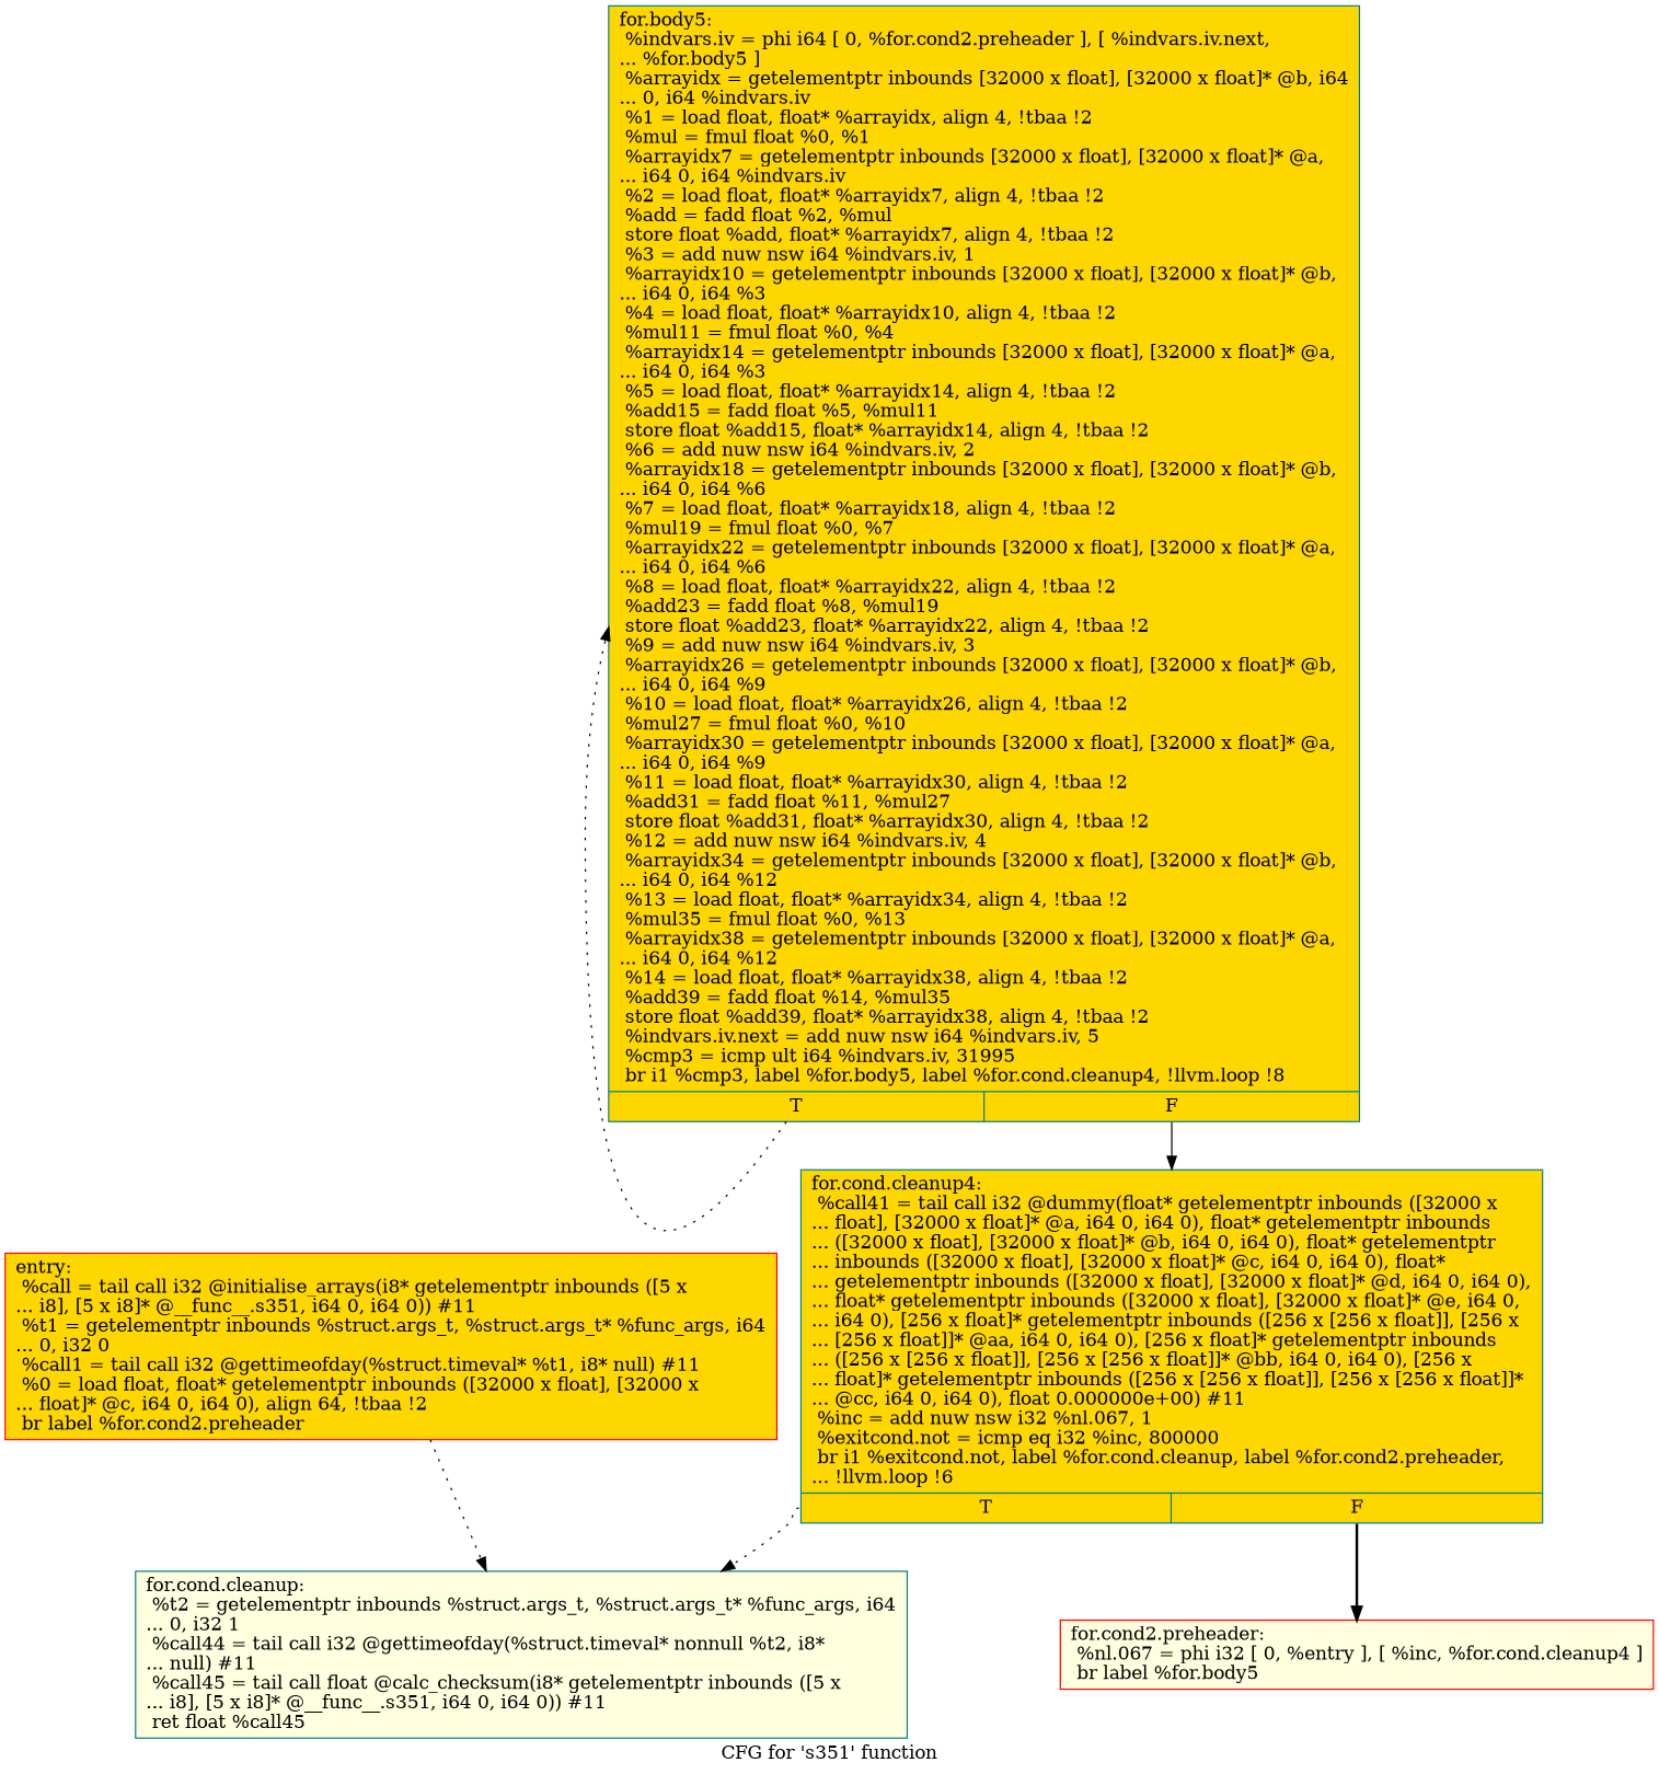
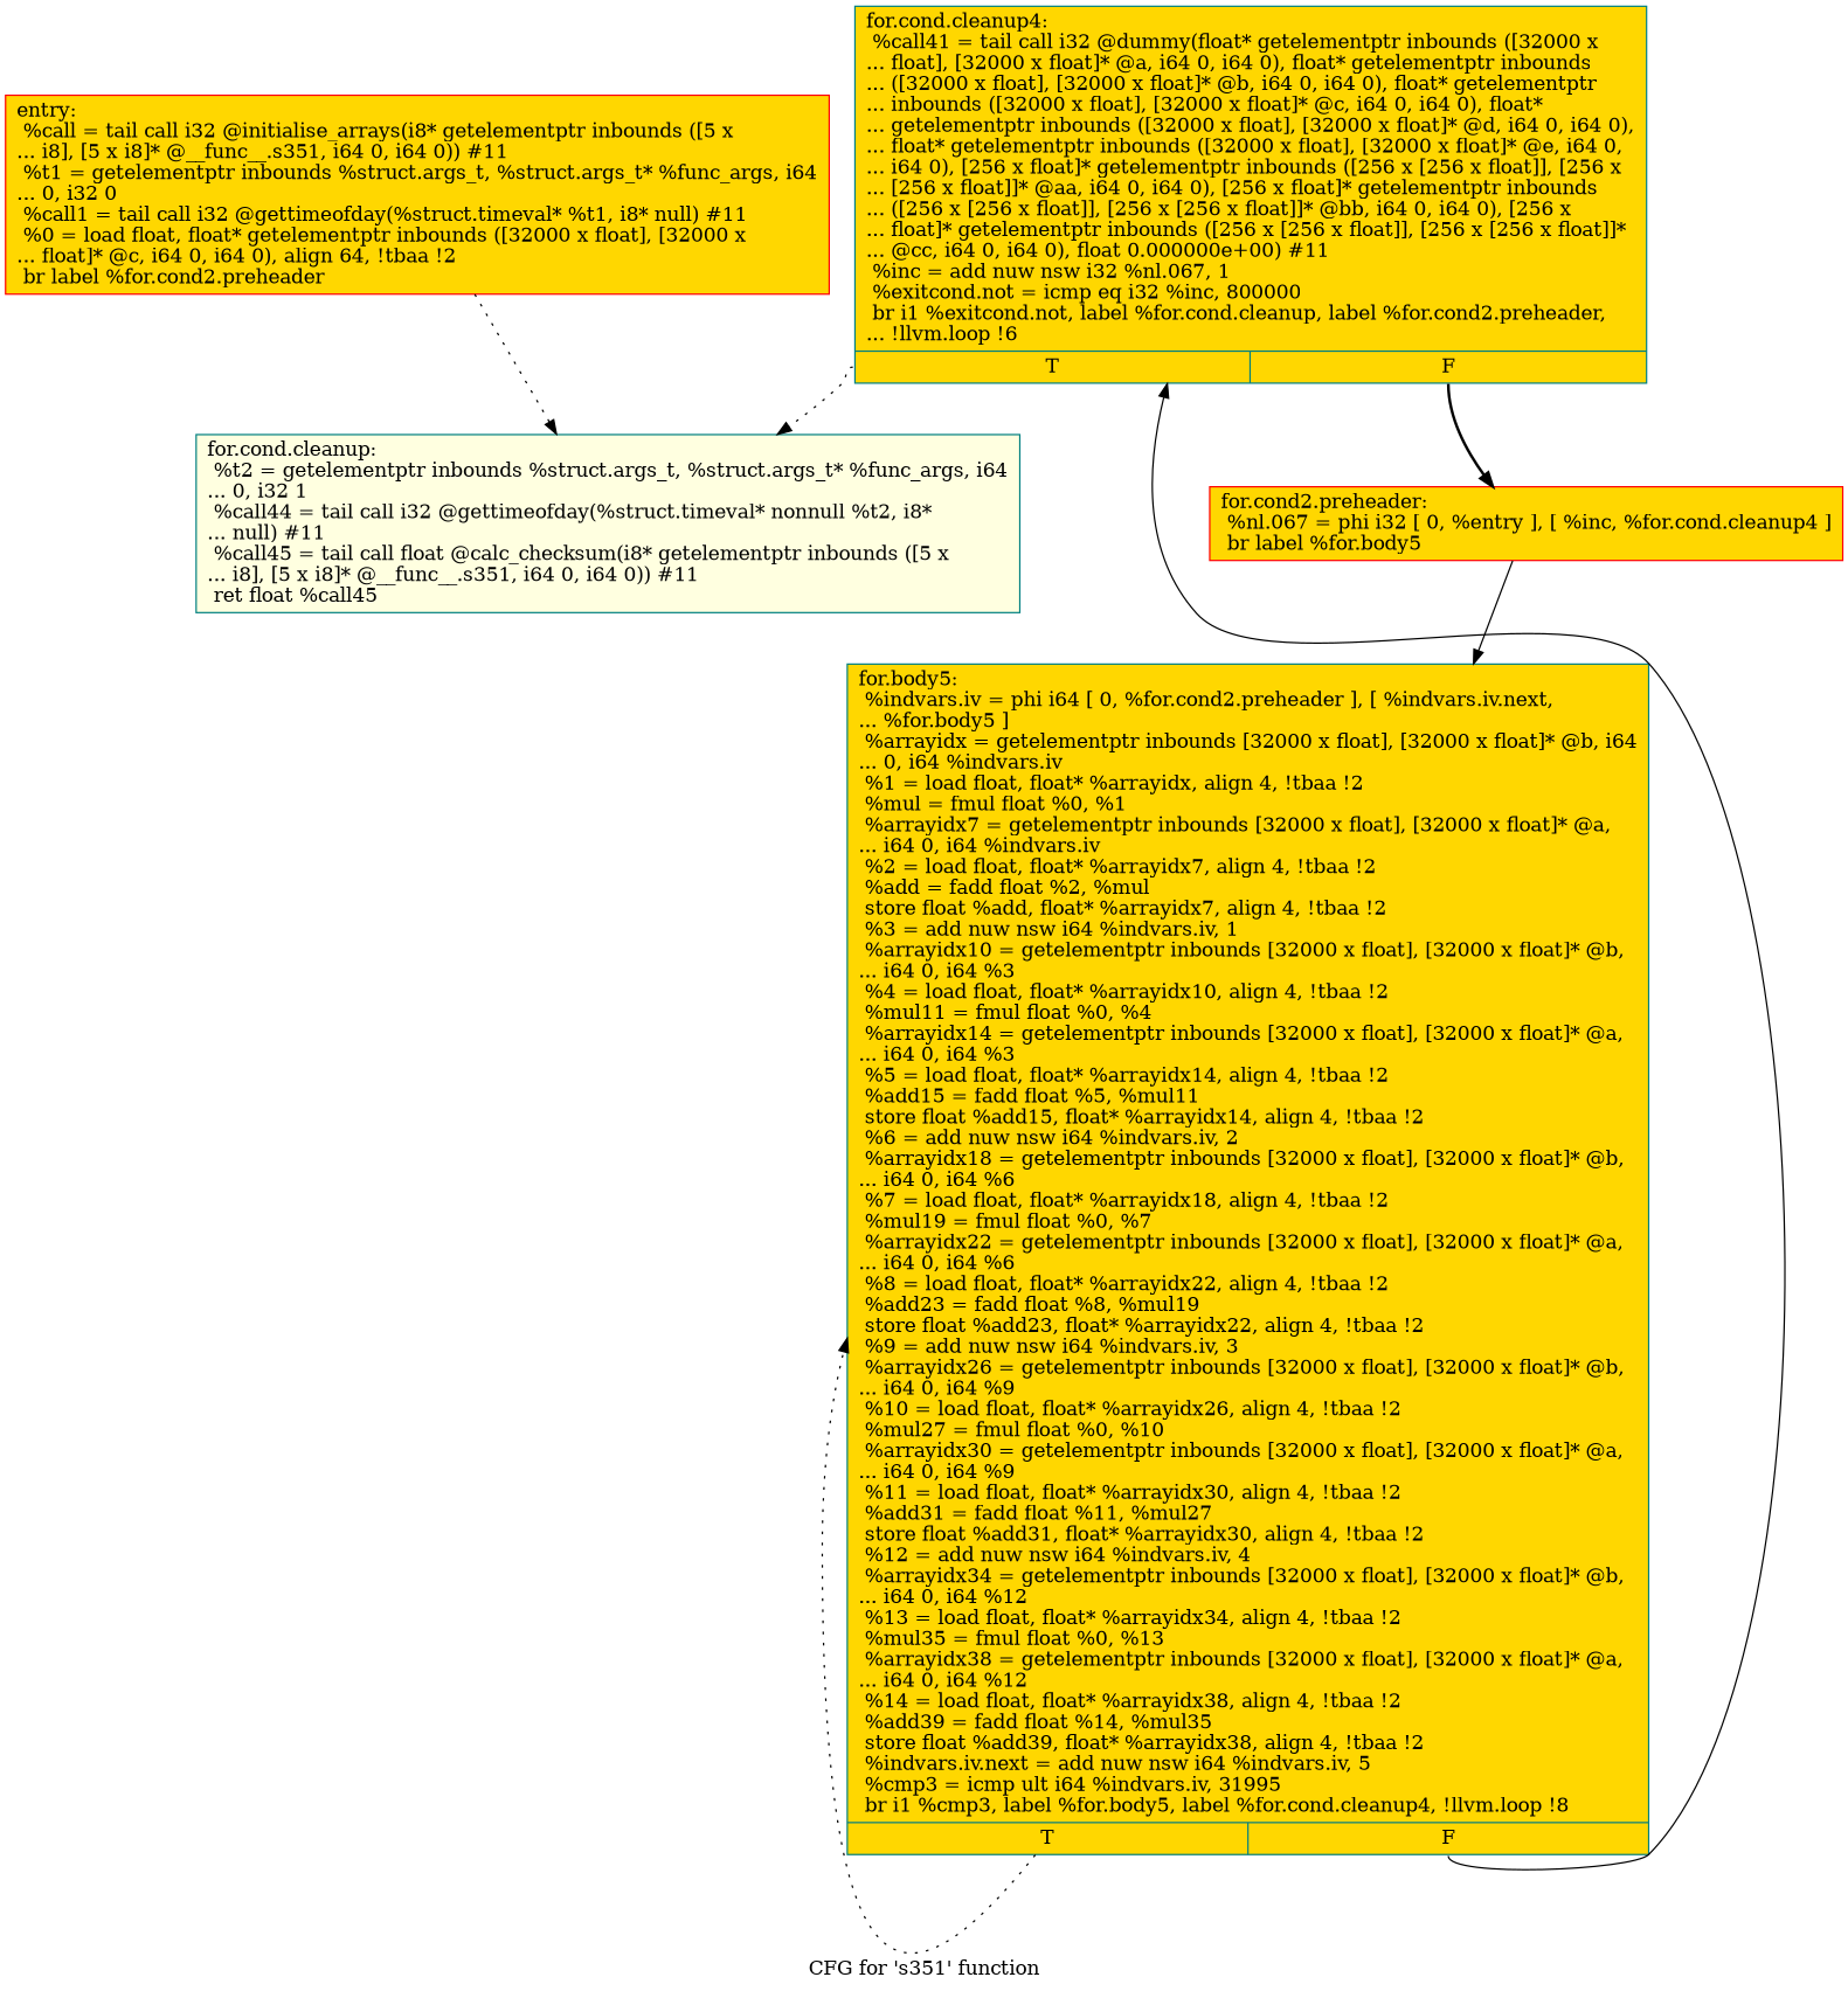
  digraph {
    label="CFG for 's351' function"
    node [color=teal fillcolor=gold shape=record style=filled]
    edge [style=dotted]
    n1 [color=red label="{entry:\l  %call = tail call i32 @initialise_arrays(i8* getelementptr inbounds ([5 x\l... i8], [5 x i8]* @__func__.s351, i64 0, i64 0)) #11\l  %t1 = getelementptr inbounds %struct.args_t, %struct.args_t* %func_args, i64\l... 0, i32 0\l  %call1 = tail call i32 @gettimeofday(%struct.timeval* %t1, i8* null) #11\l  %0 = load float, float* getelementptr inbounds ([32000 x float], [32000 x\l... float]* @c, i64 0, i64 0), align 64, !tbaa !2\l  br label %for.cond2.preheader\l}"]
    n2 [fillcolor=lightyellow label="{for.cond.cleanup:                                 \l  %t2 = getelementptr inbounds %struct.args_t, %struct.args_t* %func_args, i64\l... 0, i32 1\l  %call44 = tail call i32 @gettimeofday(%struct.timeval* nonnull %t2, i8*\l... null) #11\l  %call45 = tail call float @calc_checksum(i8* getelementptr inbounds ([5 x\l... i8], [5 x i8]* @__func__.s351, i64 0, i64 0)) #11\l  ret float %call45\l}"]
-   n3 [color=red fillcolor=lightyellow label="{for.cond2.preheader:                              \l  %nl.067 = phi i32 [ 0, %entry ], [ %inc, %for.cond.cleanup4 ]\l  br label %for.body5\l}"]
+   n3 [color=red label="{for.cond2.preheader:                              \l  %nl.067 = phi i32 [ 0, %entry ], [ %inc, %for.cond.cleanup4 ]\l  br label %for.body5\l}"]
    n4 [label="{for.body5:                                        \l  %indvars.iv = phi i64 [ 0, %for.cond2.preheader ], [ %indvars.iv.next,\l... %for.body5 ]\l  %arrayidx = getelementptr inbounds [32000 x float], [32000 x float]* @b, i64\l... 0, i64 %indvars.iv\l  %1 = load float, float* %arrayidx, align 4, !tbaa !2\l  %mul = fmul float %0, %1\l  %arrayidx7 = getelementptr inbounds [32000 x float], [32000 x float]* @a,\l... i64 0, i64 %indvars.iv\l  %2 = load float, float* %arrayidx7, align 4, !tbaa !2\l  %add = fadd float %2, %mul\l  store float %add, float* %arrayidx7, align 4, !tbaa !2\l  %3 = add nuw nsw i64 %indvars.iv, 1\l  %arrayidx10 = getelementptr inbounds [32000 x float], [32000 x float]* @b,\l... i64 0, i64 %3\l  %4 = load float, float* %arrayidx10, align 4, !tbaa !2\l  %mul11 = fmul float %0, %4\l  %arrayidx14 = getelementptr inbounds [32000 x float], [32000 x float]* @a,\l... i64 0, i64 %3\l  %5 = load float, float* %arrayidx14, align 4, !tbaa !2\l  %add15 = fadd float %5, %mul11\l  store float %add15, float* %arrayidx14, align 4, !tbaa !2\l  %6 = add nuw nsw i64 %indvars.iv, 2\l  %arrayidx18 = getelementptr inbounds [32000 x float], [32000 x float]* @b,\l... i64 0, i64 %6\l  %7 = load float, float* %arrayidx18, align 4, !tbaa !2\l  %mul19 = fmul float %0, %7\l  %arrayidx22 = getelementptr inbounds [32000 x float], [32000 x float]* @a,\l... i64 0, i64 %6\l  %8 = load float, float* %arrayidx22, align 4, !tbaa !2\l  %add23 = fadd float %8, %mul19\l  store float %add23, float* %arrayidx22, align 4, !tbaa !2\l  %9 = add nuw nsw i64 %indvars.iv, 3\l  %arrayidx26 = getelementptr inbounds [32000 x float], [32000 x float]* @b,\l... i64 0, i64 %9\l  %10 = load float, float* %arrayidx26, align 4, !tbaa !2\l  %mul27 = fmul float %0, %10\l  %arrayidx30 = getelementptr inbounds [32000 x float], [32000 x float]* @a,\l... i64 0, i64 %9\l  %11 = load float, float* %arrayidx30, align 4, !tbaa !2\l  %add31 = fadd float %11, %mul27\l  store float %add31, float* %arrayidx30, align 4, !tbaa !2\l  %12 = add nuw nsw i64 %indvars.iv, 4\l  %arrayidx34 = getelementptr inbounds [32000 x float], [32000 x float]* @b,\l... i64 0, i64 %12\l  %13 = load float, float* %arrayidx34, align 4, !tbaa !2\l  %mul35 = fmul float %0, %13\l  %arrayidx38 = getelementptr inbounds [32000 x float], [32000 x float]* @a,\l... i64 0, i64 %12\l  %14 = load float, float* %arrayidx38, align 4, !tbaa !2\l  %add39 = fadd float %14, %mul35\l  store float %add39, float* %arrayidx38, align 4, !tbaa !2\l  %indvars.iv.next = add nuw nsw i64 %indvars.iv, 5\l  %cmp3 = icmp ult i64 %indvars.iv, 31995\l  br i1 %cmp3, label %for.body5, label %for.cond.cleanup4, !llvm.loop !8\l|{<s0>T|<s1>F}}"]
    n5 [label="{for.cond.cleanup4:                                \l  %call41 = tail call i32 @dummy(float* getelementptr inbounds ([32000 x\l... float], [32000 x float]* @a, i64 0, i64 0), float* getelementptr inbounds\l... ([32000 x float], [32000 x float]* @b, i64 0, i64 0), float* getelementptr\l... inbounds ([32000 x float], [32000 x float]* @c, i64 0, i64 0), float*\l... getelementptr inbounds ([32000 x float], [32000 x float]* @d, i64 0, i64 0),\l... float* getelementptr inbounds ([32000 x float], [32000 x float]* @e, i64 0,\l... i64 0), [256 x float]* getelementptr inbounds ([256 x [256 x float]], [256 x\l... [256 x float]]* @aa, i64 0, i64 0), [256 x float]* getelementptr inbounds\l... ([256 x [256 x float]], [256 x [256 x float]]* @bb, i64 0, i64 0), [256 x\l... float]* getelementptr inbounds ([256 x [256 x float]], [256 x [256 x float]]*\l... @cc, i64 0, i64 0), float 0.000000e+00) #11\l  %inc = add nuw nsw i32 %nl.067, 1\l  %exitcond.not = icmp eq i32 %inc, 800000\l  br i1 %exitcond.not, label %for.cond.cleanup, label %for.cond2.preheader,\l... !llvm.loop !6\l|{<s0>T|<s1>F}}"]
    n1 -> n2
+   n3 -> n4 [style=solid]
    n4 -> n4 [tailport=s0]
    n4 -> n5 [style=solid tailport=s1]
    n5 -> n2 [tailport=s0]
    n5 -> n3 [style=bold tailport=s1]
  }
